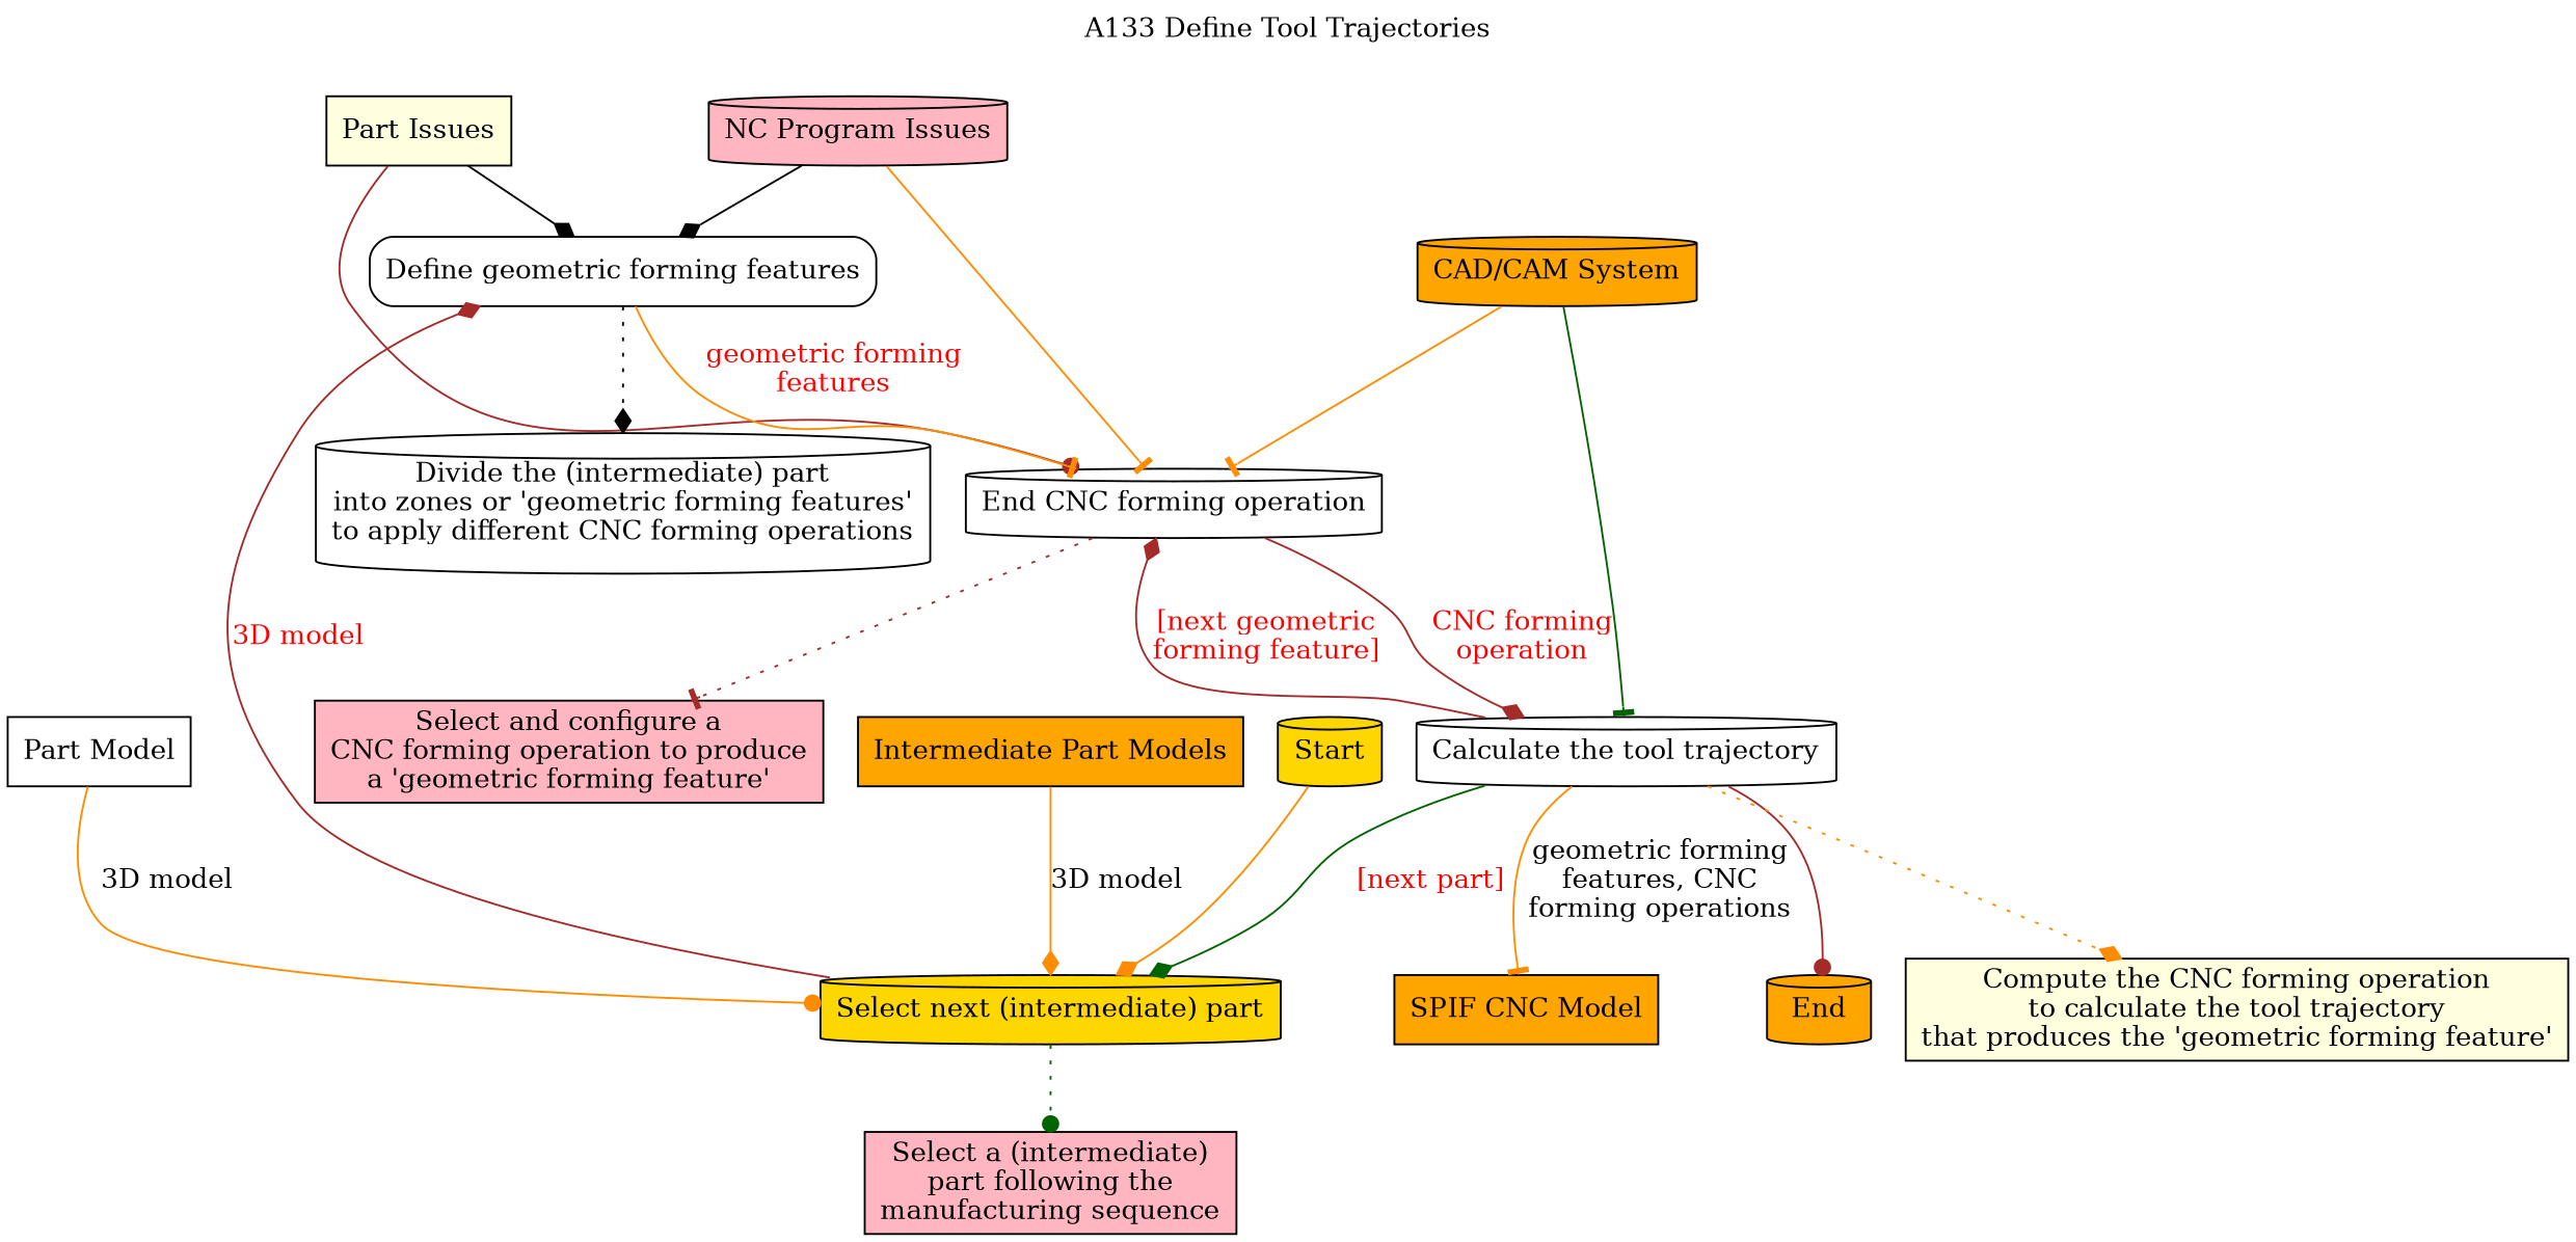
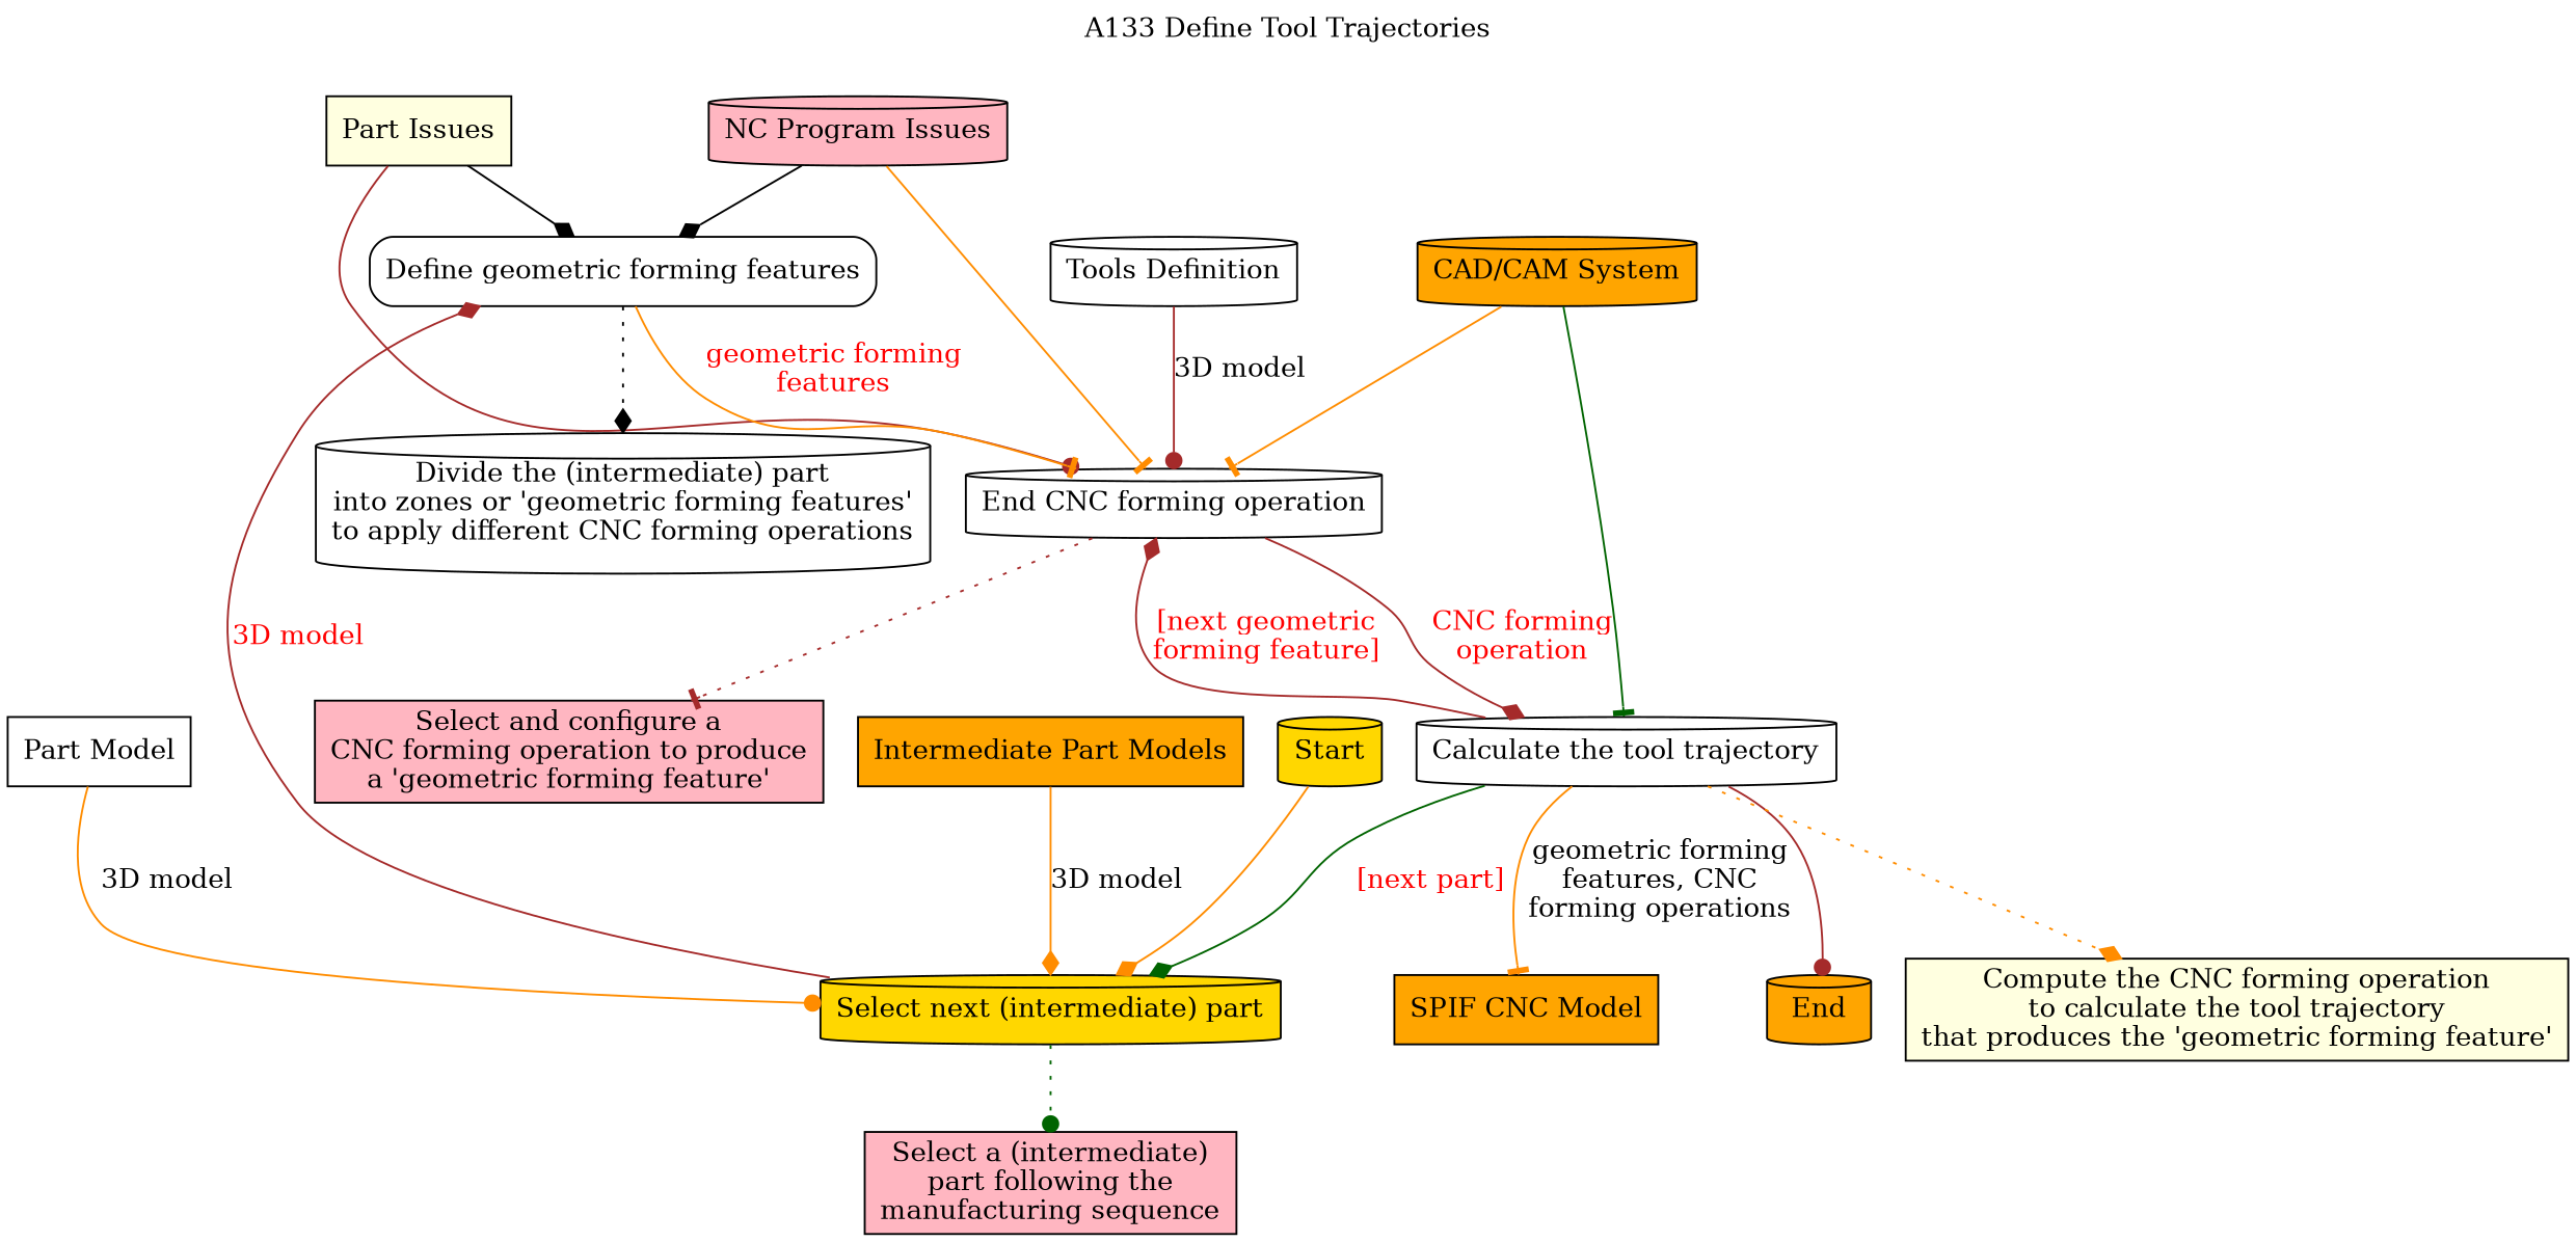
  digraph {
    label="A133 Define Tool Trajectories"
    labelloc=t
    node [color=black fillcolor=white shape=cylinder style=filled]
    edge [arrowhead=diamond color=darkorange dir=forward fontcolor=black style=solid]
    n1 [fillcolor=lightyellow label="Part Issues" shape=box]
    n2 [label="Define geometric forming features" shape=box style="filled, rounded"]
    n3 [label="End CNC forming operation" style="filled, rounded"]
    n4 [label="Divide the (intermediate) part\ninto zones or 'geometric forming features'\nto apply different CNC forming operations"]
    n5 [label="Calculate the tool trajectory" style="filled, rounded"]
    n6 [fillcolor=lightpink label="Select and configure a\nCNC forming operation to produce\na 'geometric forming feature'" shape=box]
    n7 [fillcolor=lightpink label="NC Program Issues"]
    n8 [label="Part Model" shape=box]
    n9 [fillcolor=gold label="Select next (intermediate) part" style="filled, rounded"]
    n10 [fillcolor=lightpink label="Select a (intermediate)\npart following the\nmanufacturing sequence" shape=box]
    n11 [fillcolor=orange label="Intermediate Part Models" shape=box]
+   n12 [label="Tools Definition"]
    n13 [fillcolor=orange label="SPIF CNC Model" shape=box]
    n14 [fillcolor=orange label="CAD/CAM System"]
    End [fillcolor=orange style="filled, rounded"]
    n16 [fillcolor=lightyellow label="Compute the CNC forming operation\nto calculate the tool trajectory\nthat produces the 'geometric forming feature'" shape=box]
    Start [fillcolor=gold style="filled, rounded"]
    n1 -> n2 [color=black]
    n1 -> n3 [arrowhead=dot color=brown]
    n2 -> n3 [arrowhead=tee fontcolor=red label="geometric forming\nfeatures"]
    n2 -> n4 [color=black style=dotted]
    n3 -> n5 [color=brown fontcolor=red label="CNC forming\noperation"]
    n3 -> n6 [arrowhead=tee color=brown style=dotted]
    n5 -> n3 [color=brown fontcolor=red label="[next geometric\nforming feature]"]
    n5 -> n9 [color=darkgreen fontcolor=red label="[next part]"]
    n5 -> n13 [arrowhead=tee label="geometric forming\nfeatures, CNC\nforming operations"]
    n5 -> End [arrowhead=dot color=brown fontcolor=red]
    n5 -> n16 [style=dotted]
    n7 -> n2 [color=black]
    n7 -> n3 [arrowhead=tee]
    n8 -> n9 [arrowhead=dot label="3D model"]
    n9 -> n2 [color=brown fontcolor=red label="3D model"]
    n9 -> n10 [arrowhead=dot color=darkgreen style=dotted]
    n11 -> n9 [label="3D model"]
+   n12 -> n3 [arrowhead=dot color=brown label="3D model"]
    n14 -> n3 [arrowhead=tee fontcolor=red]
    n14 -> n5 [arrowhead=tee color=darkgreen fontcolor=red]
    Start -> n9 [fontcolor=red]
  }
